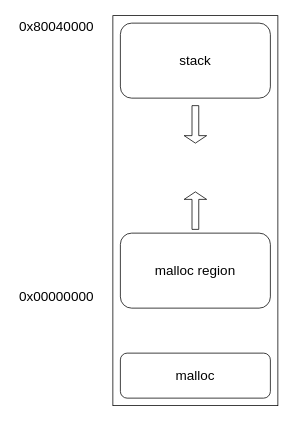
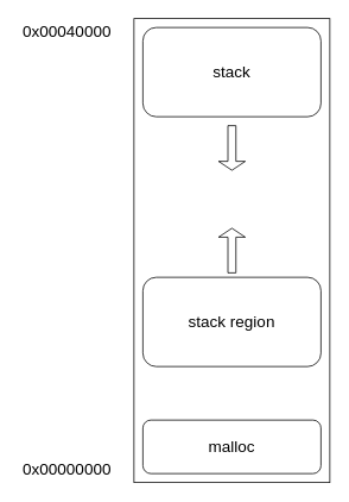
  <mxCell id="0" />
  <mxCell id="1" parent="0" />
  <mxCell id="2" value="" style="rounded=0;whiteSpace=wrap;html=1;fontSize=18;" parent="1" vertex="1"><mxGeometry x="150" y="20" width="220" height="520" as="geometry" /></mxCell>
- <mxCell id="3" value="0x00000000" style="text;html=1;strokeColor=none;fillColor=none;align=center;verticalAlign=middle;whiteSpace=wrap;rounded=0;fontSize=18;" parent="1" vertex="1"><mxGeometry x="20" y="380" width="110" height="30" as="geometry" /></mxCell>
+ <mxCell id="3" value="0x00000000" style="text;html=1;strokeColor=none;fillColor=none;align=center;verticalAlign=middle;whiteSpace=wrap;rounded=0;fontSize=18;" parent="1" vertex="1"><mxGeometry x="20" y="510" width="110" height="30" as="geometry" /></mxCell>
  <mxCell id="4" value="malloc" style="rounded=1;whiteSpace=wrap;html=1;fontSize=18;" parent="1" vertex="1"><mxGeometry x="160" y="470" width="200" height="60" as="geometry" /></mxCell>
- <mxCell id="5" value="malloc region" style="rounded=1;whiteSpace=wrap;html=1;fontSize=18;" parent="1" vertex="1"><mxGeometry x="160" y="310" width="200" height="100" as="geometry" /></mxCell>
+ <mxCell id="5" value="stack region" style="rounded=1;whiteSpace=wrap;html=1;fontSize=18;" parent="1" vertex="1"><mxGeometry x="160" y="310" width="200" height="100" as="geometry" /></mxCell>
  <mxCell id="6" value="stack" style="rounded=1;whiteSpace=wrap;html=1;fontSize=18;" parent="1" vertex="1"><mxGeometry x="160" y="30" width="200" height="100" as="geometry" /></mxCell>
- <mxCell id="7" value="0x80040000" style="text;html=1;strokeColor=none;fillColor=none;align=center;verticalAlign=middle;whiteSpace=wrap;rounded=0;fontSize=18;" parent="1" vertex="1"><mxGeometry x="20" y="20" width="110" height="30" as="geometry" /></mxCell>
+ <mxCell id="7" value="0x00040000" style="text;html=1;strokeColor=none;fillColor=none;align=center;verticalAlign=middle;whiteSpace=wrap;rounded=0;fontSize=18;" parent="1" vertex="1"><mxGeometry x="20" y="20" width="110" height="30" as="geometry" /></mxCell>
  <mxCell id="8" value="" style="shape=singleArrow;direction=north;whiteSpace=wrap;html=1;fontSize=18;" parent="1" vertex="1"><mxGeometry x="245" y="255" width="30" height="50" as="geometry" /></mxCell>
  <mxCell id="9" value="" style="shape=singleArrow;direction=north;whiteSpace=wrap;html=1;fontSize=18;rotation=-180;" parent="1" vertex="1"><mxGeometry x="245" y="140" width="30" height="50" as="geometry" /></mxCell>
